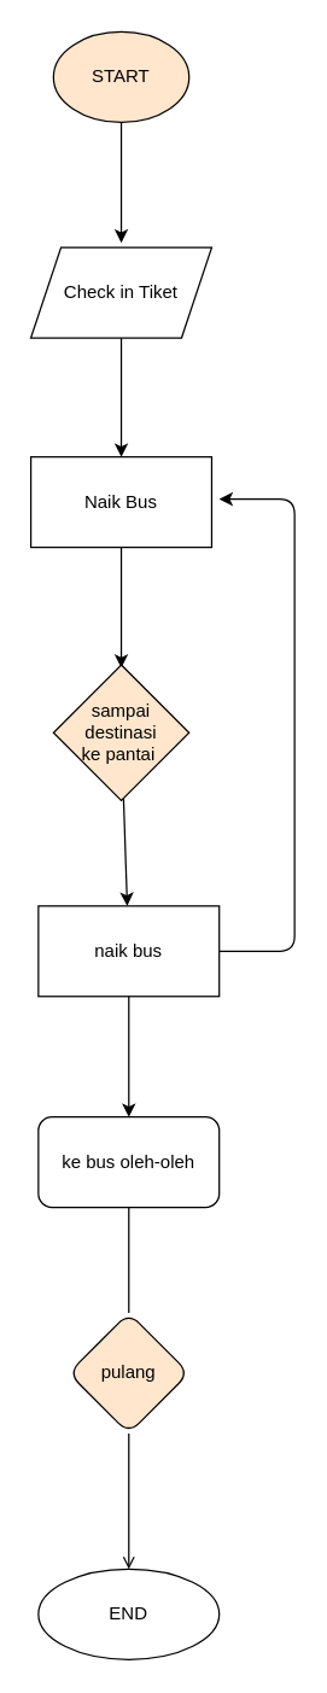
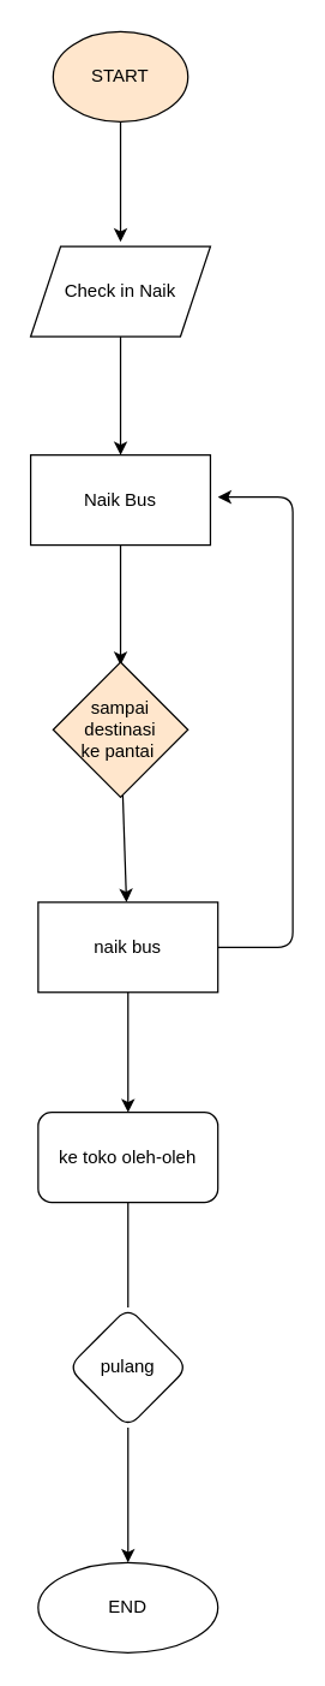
  <mxCell id="0" />
  <mxCell id="1" parent="0" />
  <mxCell id="2" value="" style="edgeStyle=none;html=1;" parent="1" source="3" edge="1"><mxGeometry relative="1" as="geometry"><mxPoint x="80" y="160" as="targetPoint" /></mxGeometry></mxCell>
  <mxCell id="3" value="START" style="ellipse;whiteSpace=wrap;html=1;fillColor=#ffe6cc;" parent="1" vertex="1"><mxGeometry x="35" y="20" width="90" height="60" as="geometry" /></mxCell>
  <mxCell id="4" value="" style="edgeStyle=none;html=1;" parent="1" target="6" edge="1"><mxGeometry relative="1" as="geometry"><mxPoint x="80" y="222" as="sourcePoint" /></mxGeometry></mxCell>
  <mxCell id="5" value="" style="edgeStyle=none;html=1;" parent="1" source="6" edge="1"><mxGeometry relative="1" as="geometry"><mxPoint x="80" y="442" as="targetPoint" /></mxGeometry></mxCell>
  <mxCell id="6" value="Naik Bus" style="whiteSpace=wrap;html=1;rounded=0;" parent="1" vertex="1"><mxGeometry x="20" y="302" width="120" height="60" as="geometry" /></mxCell>
- <mxCell id="7" value="Check in Tiket" style="shape=parallelogram;perimeter=parallelogramPerimeter;whiteSpace=wrap;html=1;fixedSize=1;" parent="1" vertex="1"><mxGeometry x="20" y="163" width="120" height="60" as="geometry" /></mxCell>
+ <mxCell id="7" value="Check in Naik" style="shape=parallelogram;perimeter=parallelogramPerimeter;whiteSpace=wrap;html=1;fixedSize=1;" parent="1" vertex="1"><mxGeometry x="20" y="163" width="120" height="60" as="geometry" /></mxCell>
  <mxCell id="8" value="" style="edgeStyle=none;html=1;" parent="1" source="9" target="12" edge="1"><mxGeometry relative="1" as="geometry" /></mxCell>
  <mxCell id="9" value="sampai destinasi&lt;br&gt;ke pantai&amp;nbsp;" style="rhombus;whiteSpace=wrap;html=1;fillColor=#ffe6cc;" parent="1" vertex="1"><mxGeometry x="35" y="440" width="90" height="90" as="geometry" /></mxCell>
  <mxCell id="10" style="edgeStyle=none;html=1;exitX=1;exitY=0.5;exitDx=0;exitDy=0;" edge="1" parent="1" source="12"><mxGeometry relative="1" as="geometry"><mxPoint x="145" y="330" as="targetPoint" /><Array as="points"><mxPoint x="195" y="630" /><mxPoint x="195" y="480" /><mxPoint x="195" y="330" /></Array></mxGeometry></mxCell>
  <mxCell id="11" value="" style="edgeStyle=none;html=1;" edge="1" parent="1" source="12" target="14"><mxGeometry relative="1" as="geometry" /></mxCell>
  <mxCell id="12" value="&lt;p&gt;naik bus&lt;/p&gt;" style="whiteSpace=wrap;html=1;" parent="1" vertex="1"><mxGeometry x="25" y="600" width="120" height="60" as="geometry" /></mxCell>
  <mxCell id="13" value="" style="edgeStyle=none;html=1;endArrow=none;" edge="1" parent="1" source="14" target="16"><mxGeometry relative="1" as="geometry" /></mxCell>
- <mxCell id="14" value="ke bus oleh-oleh" style="rounded=1;whiteSpace=wrap;html=1;" vertex="1" parent="1"><mxGeometry x="25" y="740" width="120" height="60" as="geometry" /></mxCell>
- <mxCell id="15" value="" style="edgeStyle=none;html=1;endArrow=open;" edge="1" parent="1" source="16" target="17"><mxGeometry relative="1" as="geometry" /></mxCell>
- <mxCell id="16" value="pulang" style="rhombus;whiteSpace=wrap;html=1;rounded=1;fillColor=#ffe6cc;" vertex="1" parent="1"><mxGeometry x="45" y="870" width="80" height="80" as="geometry" /></mxCell>
+ <mxCell id="14" value="ke toko oleh-oleh" style="rounded=1;whiteSpace=wrap;html=1;" vertex="1" parent="1"><mxGeometry x="25" y="740" width="120" height="60" as="geometry" /></mxCell>
+ <mxCell id="15" value="" style="edgeStyle=none;html=1;" edge="1" parent="1" source="16" target="17"><mxGeometry relative="1" as="geometry" /></mxCell>
+ <mxCell id="16" value="pulang" style="rhombus;whiteSpace=wrap;html=1;rounded=1;" vertex="1" parent="1"><mxGeometry x="45" y="870" width="80" height="80" as="geometry" /></mxCell>
  <mxCell id="17" value="END" style="ellipse;whiteSpace=wrap;html=1;rounded=1;" vertex="1" parent="1"><mxGeometry x="25" y="1040" width="120" height="60" as="geometry" /></mxCell>
